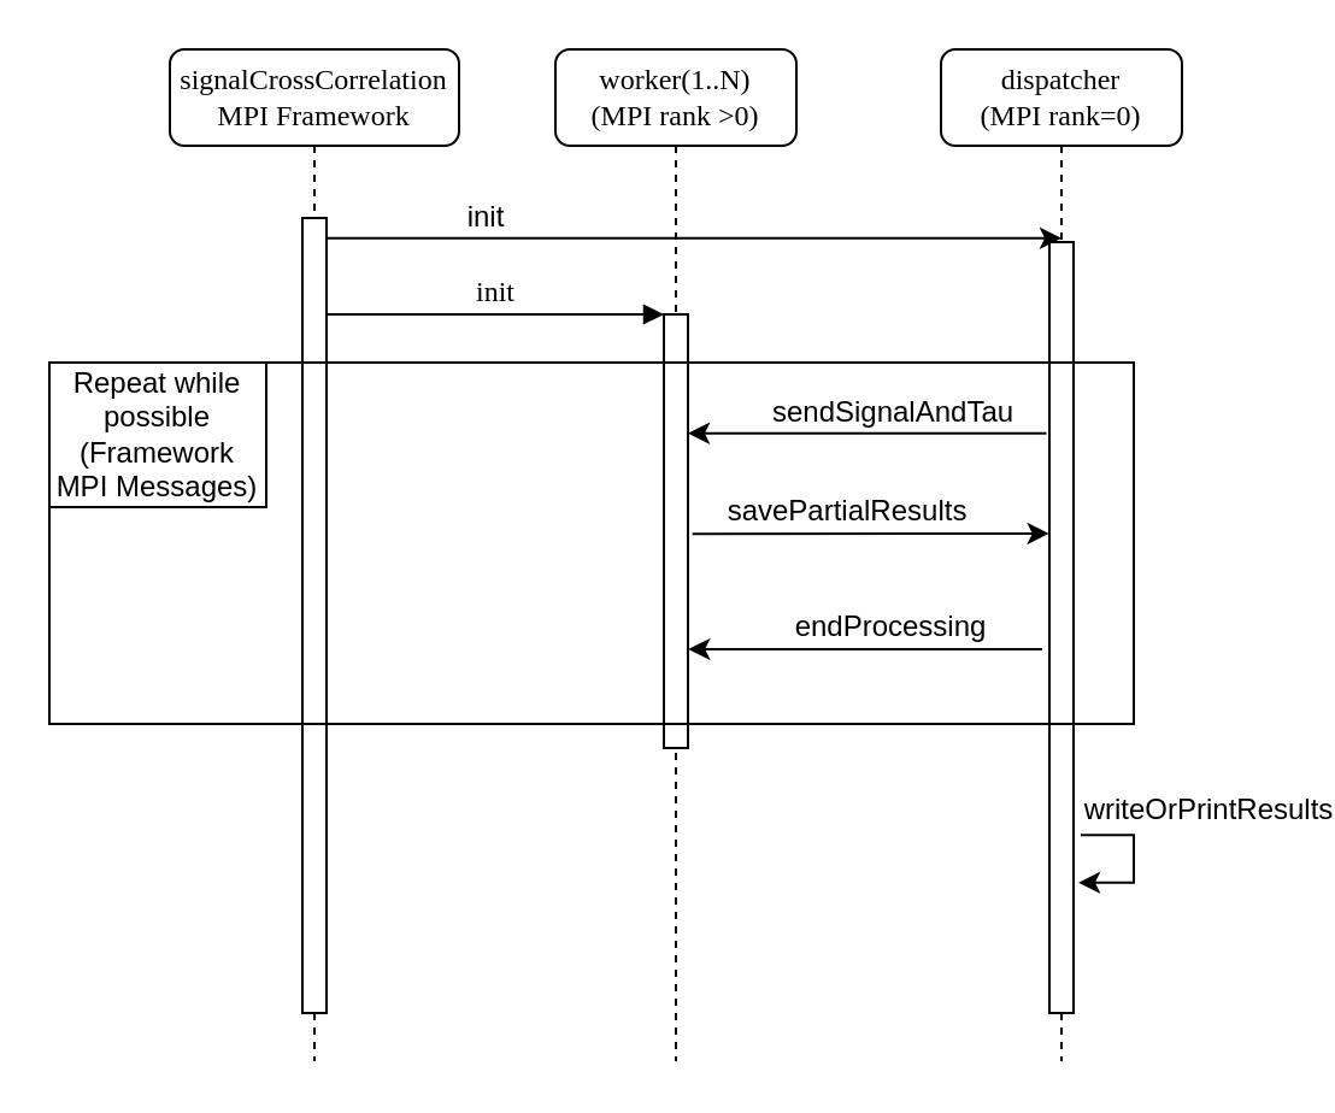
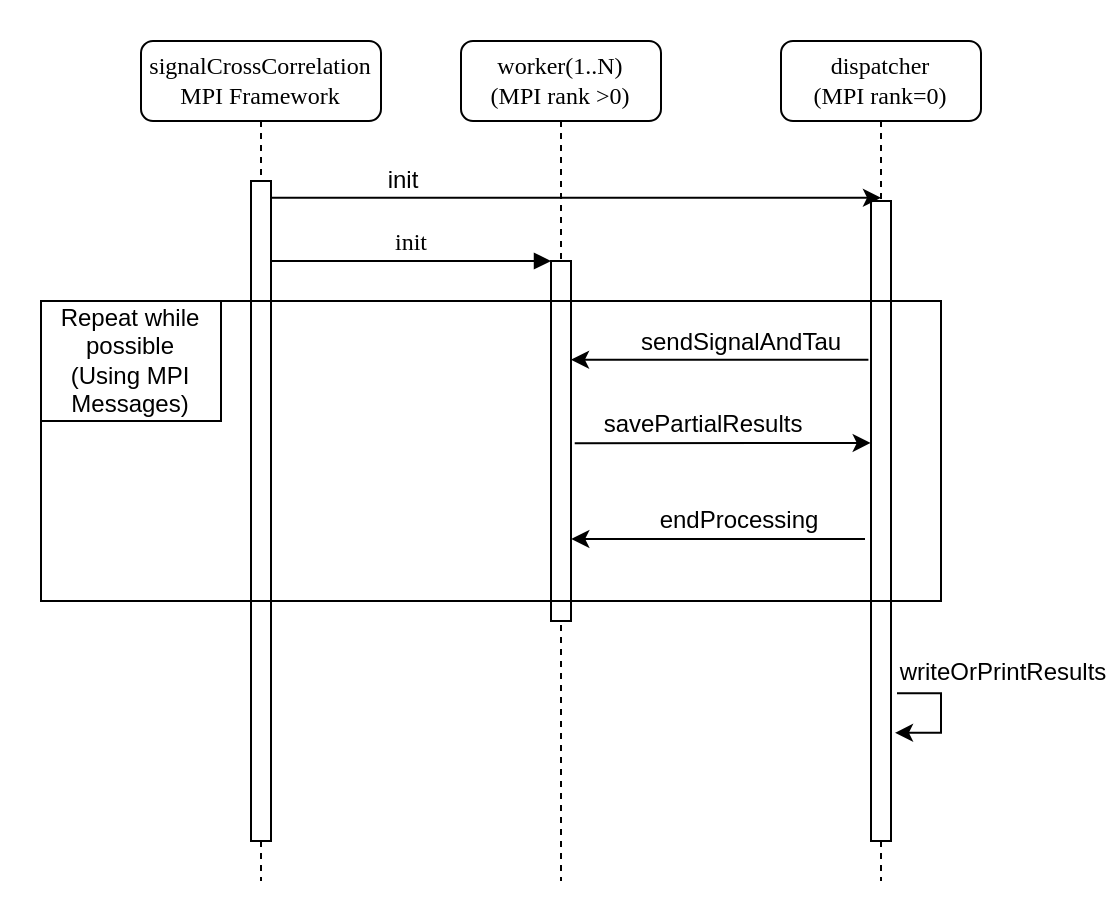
  <mxCell id="0" />
  <mxCell id="1" parent="0" />
  <mxCell id="2" value="worker(1..N)&lt;br&gt;(MPI rank &amp;gt;0)" style="shape=umlLifeline;perimeter=lifelinePerimeter;whiteSpace=wrap;html=1;container=1;collapsible=0;recursiveResize=0;outlineConnect=0;rounded=1;shadow=0;comic=0;labelBackgroundColor=none;strokeWidth=1;fontFamily=Verdana;fontSize=12;align=center;" parent="1" vertex="1"><mxGeometry x="230" y="20" width="100" height="420" as="geometry" /></mxCell>
  <mxCell id="3" value="" style="html=1;points=[];perimeter=orthogonalPerimeter;rounded=0;shadow=0;comic=0;labelBackgroundColor=none;strokeWidth=1;fontFamily=Verdana;fontSize=12;align=center;" parent="2" vertex="1"><mxGeometry x="45" y="110" width="10" height="180" as="geometry" /></mxCell>
  <mxCell id="4" value="dispatcher&lt;br&gt;(MPI rank=0)" style="shape=umlLifeline;perimeter=lifelinePerimeter;whiteSpace=wrap;html=1;container=1;collapsible=0;recursiveResize=0;outlineConnect=0;rounded=1;shadow=0;comic=0;labelBackgroundColor=none;strokeWidth=1;fontFamily=Verdana;fontSize=12;align=center;" parent="1" vertex="1"><mxGeometry x="390" y="20" width="100" height="420" as="geometry" /></mxCell>
  <mxCell id="5" value="" style="html=1;points=[];perimeter=orthogonalPerimeter;rounded=0;shadow=0;comic=0;labelBackgroundColor=none;strokeWidth=1;fontFamily=Verdana;fontSize=12;align=center;" parent="4" vertex="1"><mxGeometry x="45" y="80" width="10" height="320" as="geometry" /></mxCell>
  <mxCell id="6" style="edgeStyle=orthogonalEdgeStyle;rounded=0;orthogonalLoop=1;jettySize=auto;html=1;entryX=1.2;entryY=0.831;entryDx=0;entryDy=0;entryPerimeter=0;exitX=1.3;exitY=0.769;exitDx=0;exitDy=0;exitPerimeter=0;" parent="4" source="5" target="5" edge="1"><mxGeometry relative="1" as="geometry"><mxPoint x="-245" y="330.0" as="sourcePoint" /><mxPoint x="44.5" y="330.0" as="targetPoint" /><Array as="points"><mxPoint x="80" y="326" /><mxPoint x="80" y="346" /></Array></mxGeometry></mxCell>
  <mxCell id="7" value="writeOrPrintResults" style="text;html=1;align=center;verticalAlign=middle;resizable=0;points=[];labelBackgroundColor=#ffffff;" parent="6" vertex="1" connectable="0"><mxGeometry x="-0.595" y="2" relative="1" as="geometry"><mxPoint x="39" y="-8.3" as="offset" /></mxGeometry></mxCell>
  <mxCell id="8" value="signalCrossCorrelation&lt;br&gt;MPI Framework" style="shape=umlLifeline;perimeter=lifelinePerimeter;whiteSpace=wrap;html=1;container=1;collapsible=0;recursiveResize=0;outlineConnect=0;rounded=1;shadow=0;comic=0;labelBackgroundColor=none;strokeWidth=1;fontFamily=Verdana;fontSize=12;align=center;" parent="1" vertex="1"><mxGeometry x="70" y="20" width="120" height="420" as="geometry" /></mxCell>
  <mxCell id="9" value="" style="html=1;points=[];perimeter=orthogonalPerimeter;rounded=0;shadow=0;comic=0;labelBackgroundColor=none;strokeWidth=1;fontFamily=Verdana;fontSize=12;align=center;" parent="8" vertex="1"><mxGeometry x="55" y="70" width="10" height="330" as="geometry" /></mxCell>
  <mxCell id="10" value="init" style="html=1;verticalAlign=bottom;endArrow=block;entryX=0;entryY=0;labelBackgroundColor=none;fontFamily=Verdana;fontSize=12;edgeStyle=elbowEdgeStyle;elbow=vertical;" parent="1" source="9" target="3" edge="1"><mxGeometry relative="1" as="geometry"><mxPoint x="210" y="130" as="sourcePoint" /></mxGeometry></mxCell>
  <mxCell id="11" style="rounded=0;orthogonalLoop=1;jettySize=auto;html=1;entryX=0.5;entryY=-0.005;entryDx=0;entryDy=0;entryPerimeter=0;" parent="1" source="9" target="5" edge="1"><mxGeometry relative="1" as="geometry" /></mxCell>
  <mxCell id="12" value="init" style="text;html=1;align=center;verticalAlign=middle;resizable=0;points=[];labelBackgroundColor=#ffffff;" parent="11" vertex="1" connectable="0"><mxGeometry x="-0.573" y="3" relative="1" as="geometry"><mxPoint y="-6" as="offset" /></mxGeometry></mxCell>
- <mxCell id="13" value="Repeat while&lt;br&gt;possible&lt;br&gt;(Framework MPI Messages)" style="rounded=0;whiteSpace=wrap;html=1;fillColor=none;" parent="1" vertex="1"><mxGeometry x="20" y="150" width="90" height="60" as="geometry" /></mxCell>
+ <mxCell id="13" value="Repeat while&lt;br&gt;possible&lt;br&gt;(Using MPI Messages)" style="rounded=0;whiteSpace=wrap;html=1;fillColor=none;" parent="1" vertex="1"><mxGeometry x="20" y="150" width="90" height="60" as="geometry" /></mxCell>
  <mxCell id="14" style="edgeStyle=none;rounded=0;orthogonalLoop=1;jettySize=auto;html=1;entryX=-0.014;entryY=0.378;entryDx=0;entryDy=0;entryPerimeter=0;exitX=1.186;exitY=0.506;exitDx=0;exitDy=0;exitPerimeter=0;" parent="1" target="5" edge="1" source="3"><mxGeometry relative="1" as="geometry"><mxPoint x="285" y="250.52" as="sourcePoint" /><mxPoint x="429.5" y="250.52" as="targetPoint" /></mxGeometry></mxCell>
  <mxCell id="15" value="savePartialResults" style="text;html=1;align=center;verticalAlign=middle;resizable=0;points=[];labelBackgroundColor=#ffffff;" parent="14" vertex="1" connectable="0"><mxGeometry x="-0.13" y="-1" relative="1" as="geometry"><mxPoint y="-11" as="offset" /></mxGeometry></mxCell>
  <mxCell id="16" style="edgeStyle=none;rounded=0;orthogonalLoop=1;jettySize=auto;html=1;exitX=-0.129;exitY=0.248;exitDx=0;exitDy=0;exitPerimeter=0;" parent="1" source="5" target="3" edge="1"><mxGeometry relative="1" as="geometry"><mxPoint x="430.33" y="179.08" as="sourcePoint" /></mxGeometry></mxCell>
  <mxCell id="17" value="sendSignalAndTau" style="text;html=1;align=center;verticalAlign=middle;resizable=0;points=[];labelBackgroundColor=#ffffff;" parent="16" vertex="1" connectable="0"><mxGeometry x="-0.253" y="2" relative="1" as="geometry"><mxPoint x="-8.28" y="-11.36" as="offset" /></mxGeometry></mxCell>
  <mxCell id="18" style="edgeStyle=none;rounded=0;orthogonalLoop=1;jettySize=auto;html=1;entryX=1.014;entryY=0.772;entryDx=0;entryDy=0;entryPerimeter=0;" edge="1" parent="1" target="3"><mxGeometry relative="1" as="geometry"><mxPoint x="432" y="269" as="sourcePoint" /><mxPoint x="295" y="189.36" as="targetPoint" /></mxGeometry></mxCell>
  <mxCell id="19" value="endProcessing" style="text;html=1;align=center;verticalAlign=middle;resizable=0;points=[];labelBackgroundColor=#ffffff;" vertex="1" connectable="0" parent="18"><mxGeometry x="-0.253" y="2" relative="1" as="geometry"><mxPoint x="-8.28" y="-11.36" as="offset" /></mxGeometry></mxCell>
  <mxCell id="20" value="" style="rounded=0;whiteSpace=wrap;html=1;fillColor=none;" parent="1" vertex="1"><mxGeometry x="20" y="150" width="450" height="150" as="geometry" /></mxCell>
